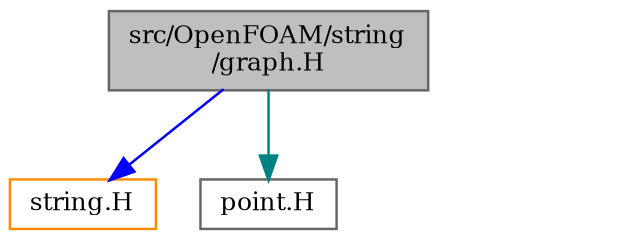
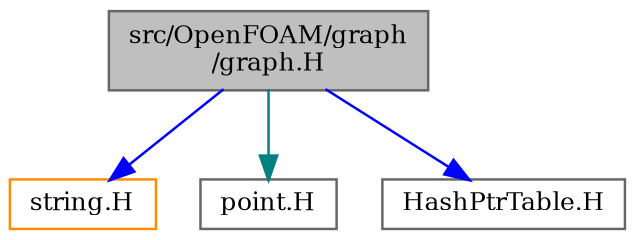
  digraph {
    fontname="DejaVu Serif"
    node [color=gray40 fontname="DejaVu Serif" fontsize=10 shape=record]
    edge [color=blue fontname="DejaVu Serif" fontsize=10 labelfontname=FreeSans labelfontsize=10 style=solid]
-   n1 [fillcolor=grey75 fontcolor=black height=0.2 label="src/OpenFOAM/string\l/graph.H" style=filled width=0.4]
+   n1 [fillcolor=grey75 fontcolor=black height=0.2 label="src/OpenFOAM/graph\l/graph.H" style=filled width=0.4]
    n2 [color=darkorange height=0.2 label="string.H" width=0.4]
    n3 [height=0.2 label="point.H" width=0.4]
+   n4 [height=0.2 label="HashPtrTable.H" width=0.4]
    n1 -> n2
    n1 -> n3 [color=teal]
+   n1 -> n4
  }
